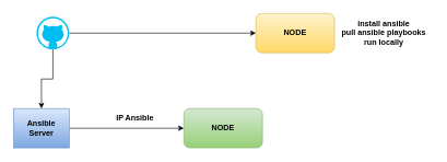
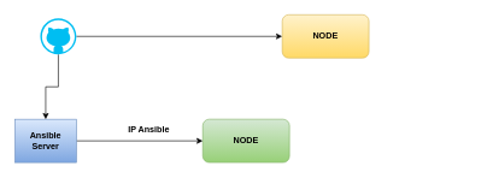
  <mxCell id="0" />
  <mxCell id="1" parent="0" />
  <mxCell id="2" style="edgeStyle=orthogonalEdgeStyle;rounded=0;orthogonalLoop=1;jettySize=auto;html=1;entryX=0;entryY=0.5;entryDx=0;entryDy=0;" edge="1" parent="1" source="3" target="4"><mxGeometry relative="1" as="geometry" /></mxCell>
  <mxCell id="3" value="&lt;b&gt;Ansible Server&lt;/b&gt;" style="rounded=0;whiteSpace=wrap;html=1;fillColor=#dae8fc;gradientColor=#7ea6e0;strokeColor=#6c8ebf;" vertex="1" parent="1"><mxGeometry x="20" y="165" width="85" height="60" as="geometry" /></mxCell>
  <mxCell id="4" value="&lt;b&gt;NODE&lt;/b&gt;" style="rounded=1;whiteSpace=wrap;html=1;fillColor=#d5e8d4;gradientColor=#97d077;strokeColor=#82b366;" vertex="1" parent="1"><mxGeometry x="280" y="165" width="120" height="60" as="geometry" /></mxCell>
  <mxCell id="5" style="edgeStyle=orthogonalEdgeStyle;rounded=0;orthogonalLoop=1;jettySize=auto;html=1;entryX=0.5;entryY=0;entryDx=0;entryDy=0;" edge="1" parent="1" source="7" target="3"><mxGeometry relative="1" as="geometry" /></mxCell>
  <mxCell id="6" style="edgeStyle=orthogonalEdgeStyle;rounded=0;orthogonalLoop=1;jettySize=auto;html=1;entryX=0;entryY=0.5;entryDx=0;entryDy=0;" edge="1" parent="1" source="7" target="9"><mxGeometry relative="1" as="geometry" /></mxCell>
  <mxCell id="7" value="" style="verticalLabelPosition=bottom;html=1;verticalAlign=top;align=center;strokeColor=none;fillColor=#00BEF2;shape=mxgraph.azure.github_code;pointerEvents=1;" vertex="1" parent="1"><mxGeometry x="55" y="25" width="50" height="50" as="geometry" /></mxCell>
  <mxCell id="8" value="&lt;b&gt;IP Ansible&lt;/b&gt;" style="text;html=1;align=center;verticalAlign=middle;resizable=0;points=[];autosize=1;strokeColor=none;fillColor=none;" vertex="1" parent="1"><mxGeometry x="160" y="165" width="90" height="30" as="geometry" /></mxCell>
  <mxCell id="9" value="&lt;b&gt;NODE&lt;/b&gt;" style="rounded=1;whiteSpace=wrap;html=1;fillColor=#fff2cc;gradientColor=#ffd966;strokeColor=#d6b656;" vertex="1" parent="1"><mxGeometry x="390" y="20" width="120" height="60" as="geometry" /></mxCell>
- <mxCell id="10" value="&lt;b&gt;install ansible&lt;/b&gt;&lt;div&gt;&lt;b&gt;pull ansible playbooks&lt;/b&gt;&lt;/div&gt;&lt;div&gt;&lt;b&gt;run locally&lt;/b&gt;&lt;/div&gt;" style="text;html=1;align=center;verticalAlign=middle;resizable=0;points=[];autosize=1;strokeColor=none;fillColor=none;" vertex="1" parent="1"><mxGeometry x="510" y="20" width="150" height="60" as="geometry" /></mxCell>
